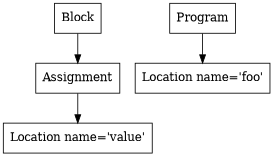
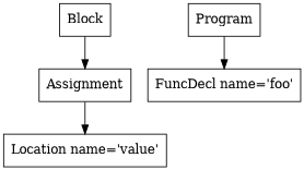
  digraph {
    node [shape=box]
    n1 [label="Location name='value'"]
    n2 [label=Assignment]
    n3 [label=Block]
-   n4 [label="Location name='foo'"]
+   n4 [label="FuncDecl name='foo'"]
    n5 [label=Program]
    n2 -> n1
    n3 -> n2
    n5 -> n4
  }
